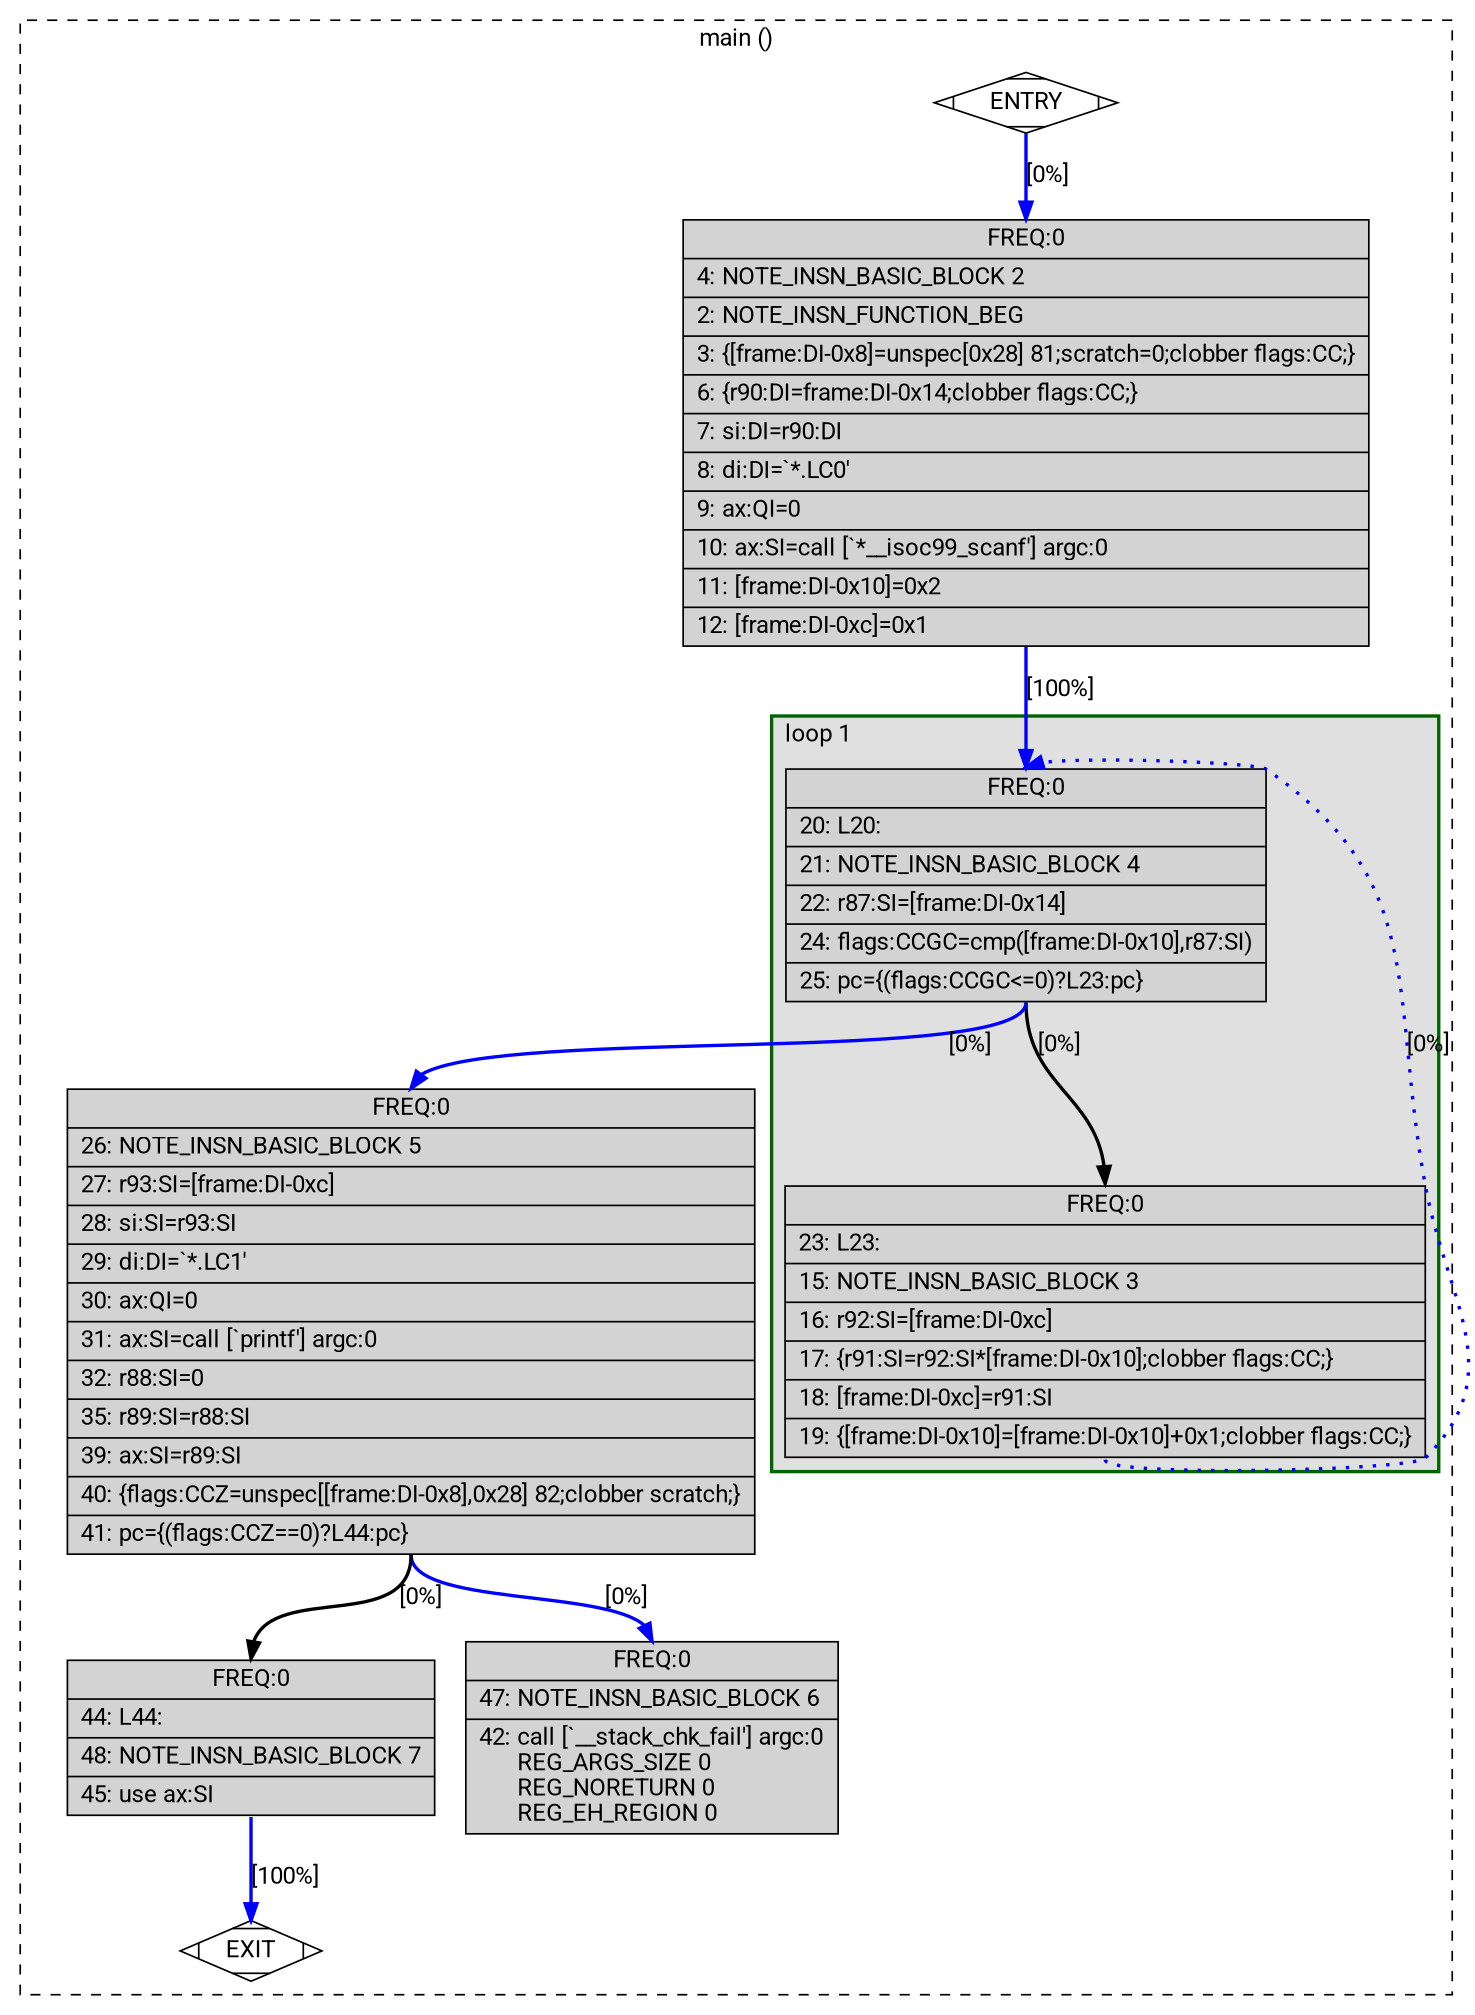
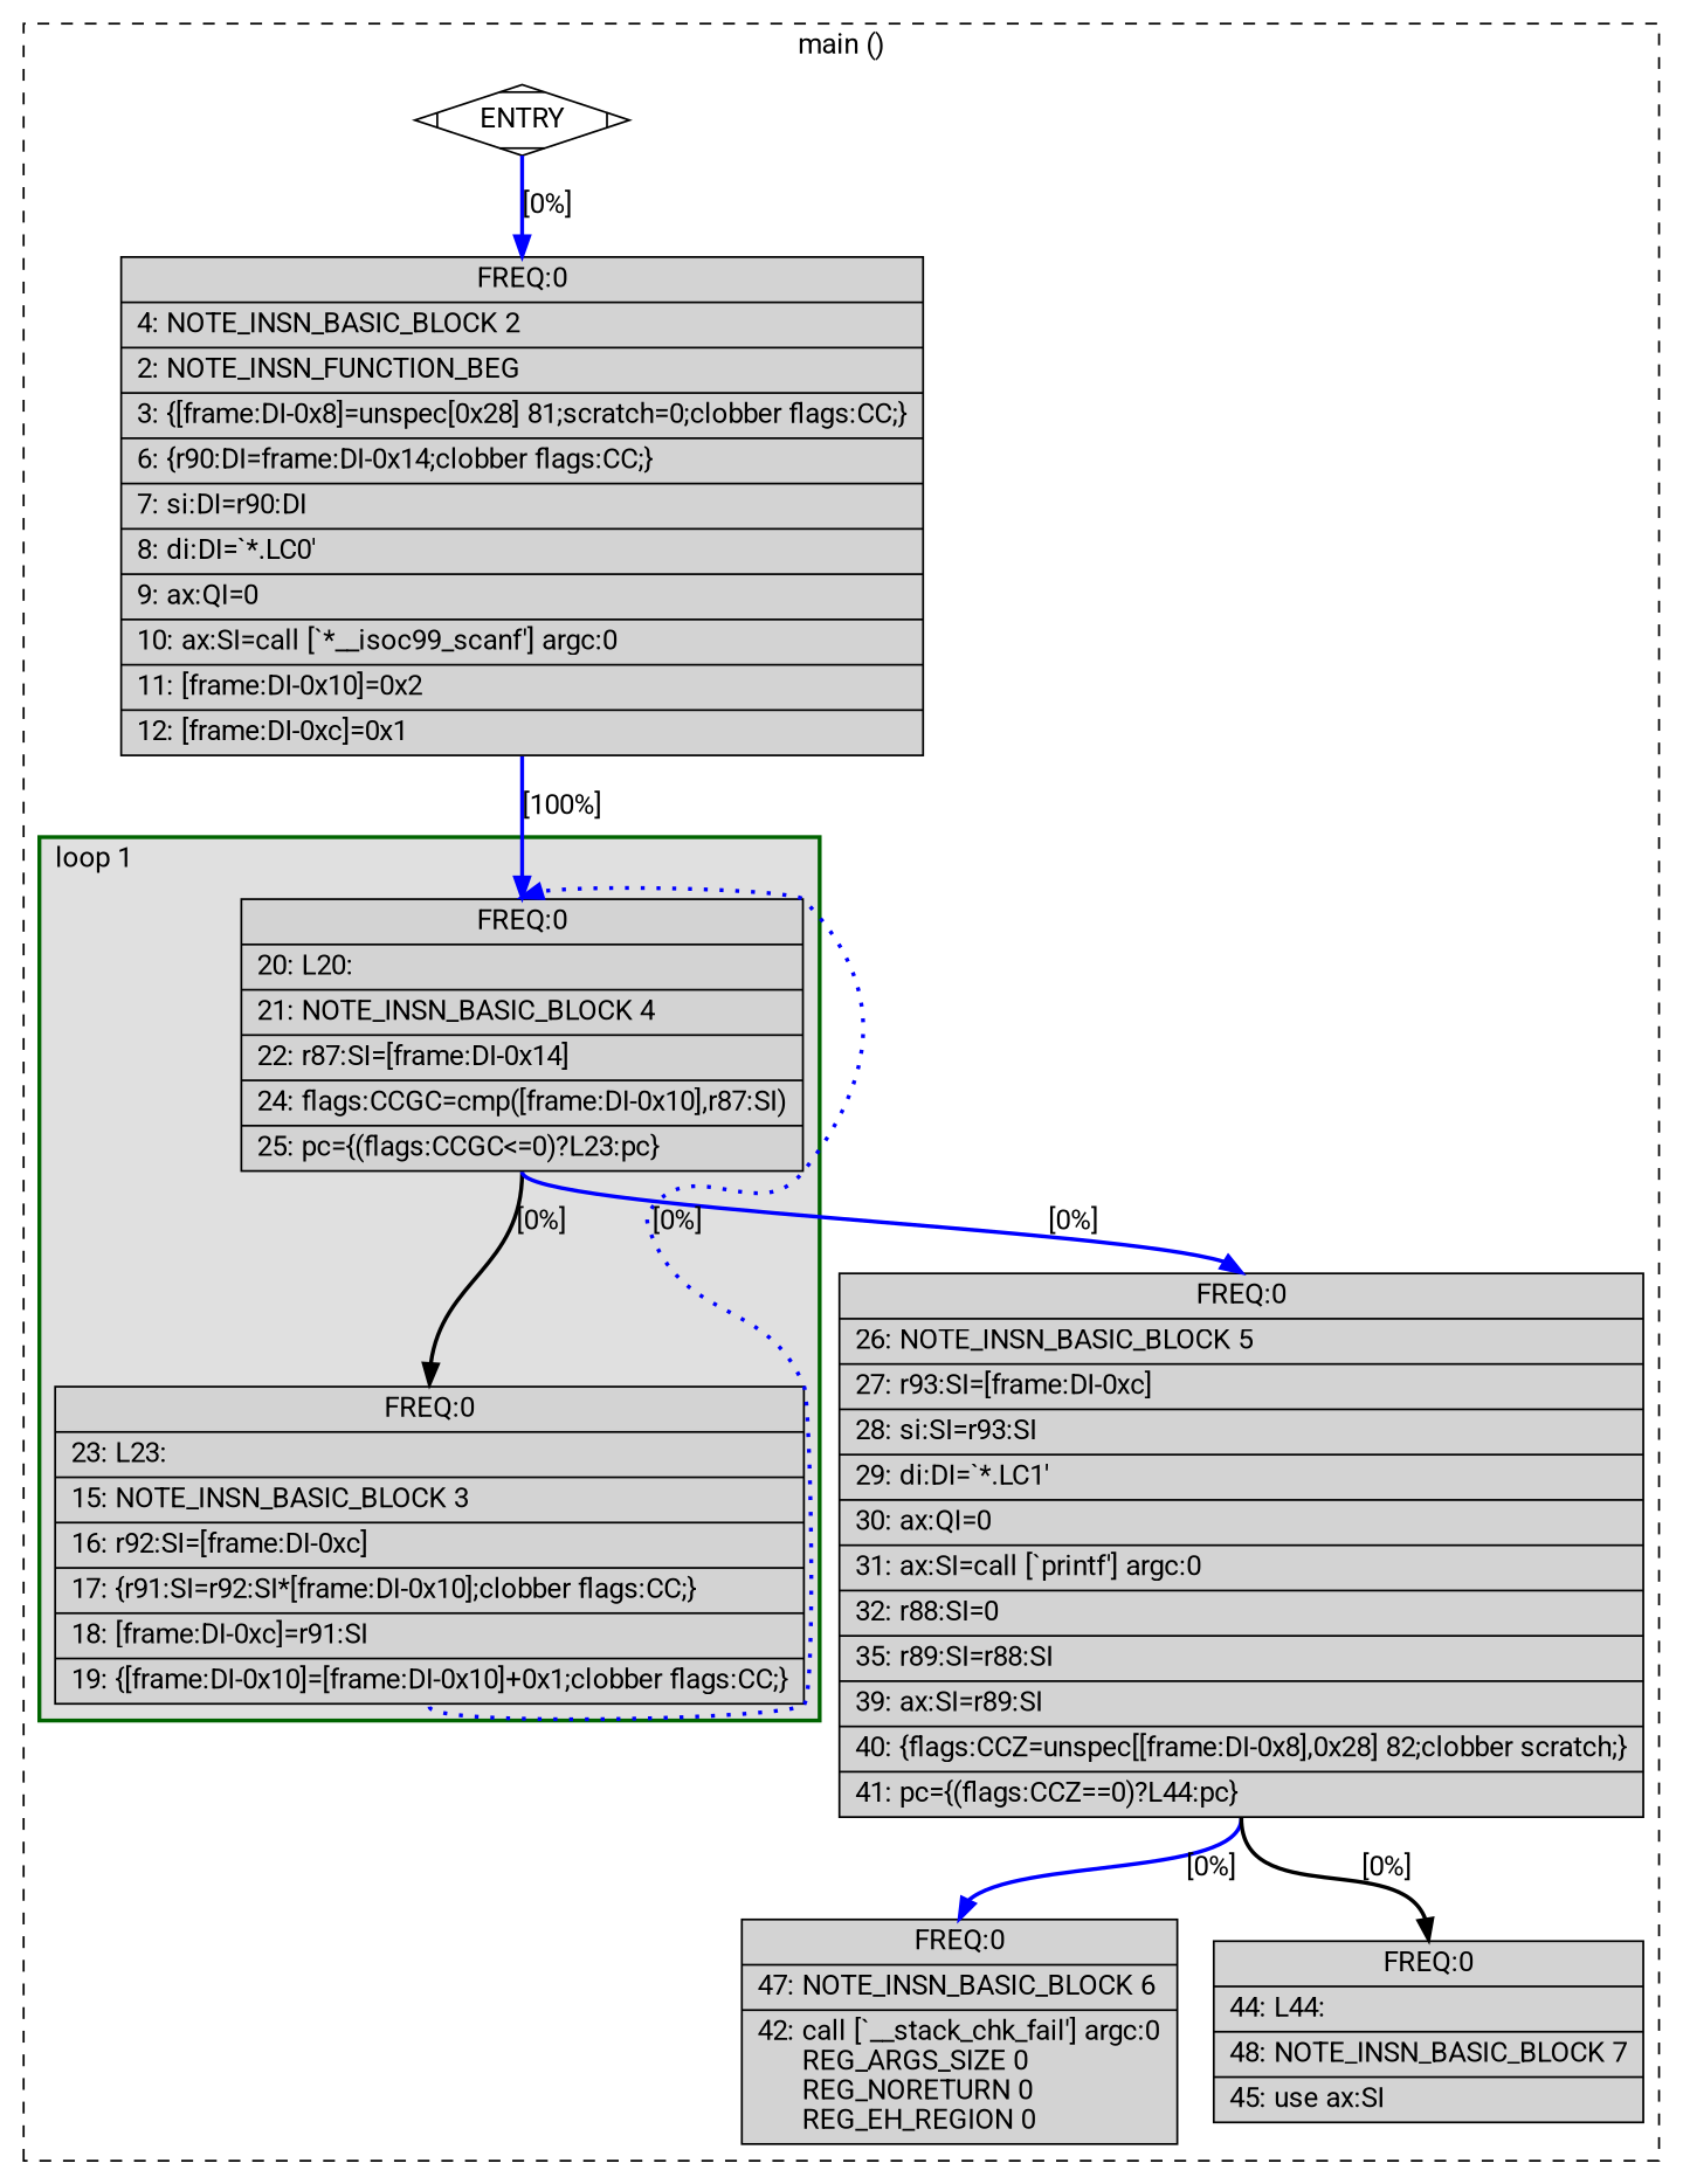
  digraph {
    fontname=Roboto
    node [fillcolor=lightgrey shape=record style=filled fontname=Roboto]
    edge [color=blue constraint=true headport=n style="solid,bold" tailport=s weight=100 fontname=Roboto]
    n1 [label="{ FREQ:0 |\ \ \ 20:\ L20:\l|\ \ \ 21:\ NOTE_INSN_BASIC_BLOCK\ 4\l|\ \ \ 22:\ r87:SI=[frame:DI-0x14]\l|\ \ \ 24:\ flags:CCGC=cmp([frame:DI-0x10],r87:SI)\l|\ \ \ 25:\ pc=\{(flags:CCGC\<=0)?L23:pc\}\l}"]
    n2 [label="{ FREQ:0 |\ \ \ 23:\ L23:\l|\ \ \ 15:\ NOTE_INSN_BASIC_BLOCK\ 3\l|\ \ \ 16:\ r92:SI=[frame:DI-0xc]\l|\ \ \ 17:\ \{r91:SI=r92:SI*[frame:DI-0x10];clobber\ flags:CC;\}\l|\ \ \ 18:\ [frame:DI-0xc]=r91:SI\l|\ \ \ 19:\ \{[frame:DI-0x10]=[frame:DI-0x10]+0x1;clobber\ flags:CC;\}\l}"]
    n3 [label="{ FREQ:0 |\ \ \ 26:\ NOTE_INSN_BASIC_BLOCK\ 5\l|\ \ \ 27:\ r93:SI=[frame:DI-0xc]\l|\ \ \ 28:\ si:SI=r93:SI\l|\ \ \ 29:\ di:DI=`*.LC1'\l|\ \ \ 30:\ ax:QI=0\l|\ \ \ 31:\ ax:SI=call\ [`printf']\ argc:0\l|\ \ \ 32:\ r88:SI=0\l|\ \ \ 35:\ r89:SI=r88:SI\l|\ \ \ 39:\ ax:SI=r89:SI\l|\ \ \ 40:\ \{flags:CCZ=unspec[[frame:DI-0x8],0x28]\ 82;clobber\ scratch;\}\l|\ \ \ 41:\ pc=\{(flags:CCZ==0)?L44:pc\}\l}"]
    n4 [fillcolor=white label=ENTRY shape=Mdiamond]
-   n5 [fillcolor=white label=EXIT shape=Mdiamond]
    n6 [label="{ FREQ:0 |\ \ \ \ 4:\ NOTE_INSN_BASIC_BLOCK\ 2\l|\ \ \ \ 2:\ NOTE_INSN_FUNCTION_BEG\l|\ \ \ \ 3:\ \{[frame:DI-0x8]=unspec[0x28]\ 81;scratch=0;clobber\ flags:CC;\}\l|\ \ \ \ 6:\ \{r90:DI=frame:DI-0x14;clobber\ flags:CC;\}\l|\ \ \ \ 7:\ si:DI=r90:DI\l|\ \ \ \ 8:\ di:DI=`*.LC0'\l|\ \ \ \ 9:\ ax:QI=0\l|\ \ \ 10:\ ax:SI=call\ [`*__isoc99_scanf']\ argc:0\l|\ \ \ 11:\ [frame:DI-0x10]=0x2\l|\ \ \ 12:\ [frame:DI-0xc]=0x1\l}"]
    n7 [label="{ FREQ:0 |\ \ \ 47:\ NOTE_INSN_BASIC_BLOCK\ 6\l|\ \ \ 42:\ call\ [`__stack_chk_fail']\ argc:0\l\ \ \ \ \ \ REG_ARGS_SIZE\ 0\l\ \ \ \ \ \ REG_NORETURN\ 0\l\ \ \ \ \ \ REG_EH_REGION\ 0\l}"]
    n8 [label="{ FREQ:0 |\ \ \ 44:\ L44:\l|\ \ \ 48:\ NOTE_INSN_BASIC_BLOCK\ 7\l|\ \ \ 45:\ use\ ax:SI\l}"]
    subgraph cluster_1 {
      color=black
      label="main ()"
      style=dashed
      n3
      n4
-     n5
      n6
      n7
      n8
      subgraph cluster_2 {
        color=darkgreen
        fillcolor=grey88
        label="loop 1"
        labeljust=l
        penwidth=2
        style=filled
        n1
        n2
      }
    }
    n1 -> n2 [color=black label="[0%]" weight=10]
    n1 -> n3 [label="[0%]"]
    n2 -> n1 [constraint=false label="[0%]" style="dotted,bold" weight=10]
    n3 -> n7 [label="[0%]"]
    n3 -> n8 [color=black label="[0%]" weight=10]
-   n4 -> n5 [style=invis color="" weight=""]
    n4 -> n6 [label="[0%]"]
    n6 -> n1 [label="[100%]"]
-   n8 -> n5 [label="[100%]"]
  }
